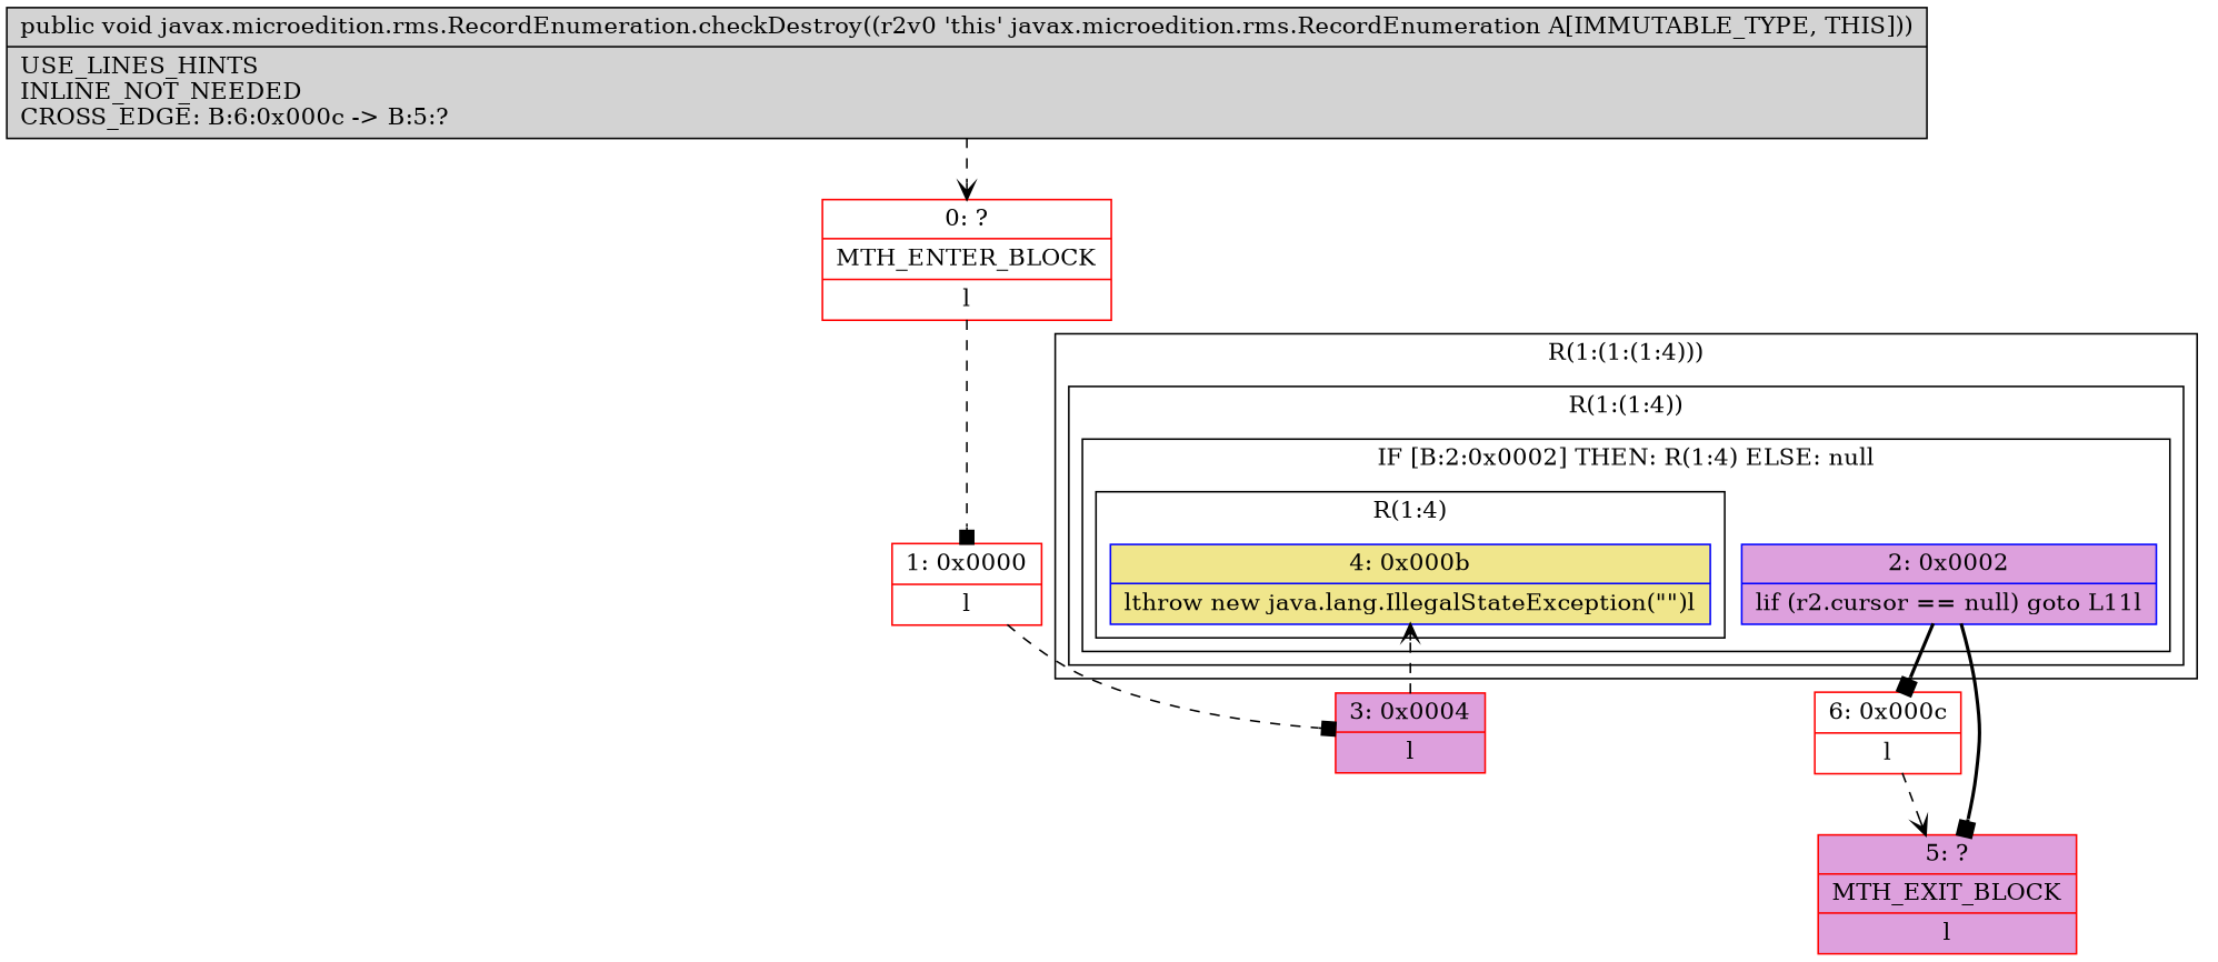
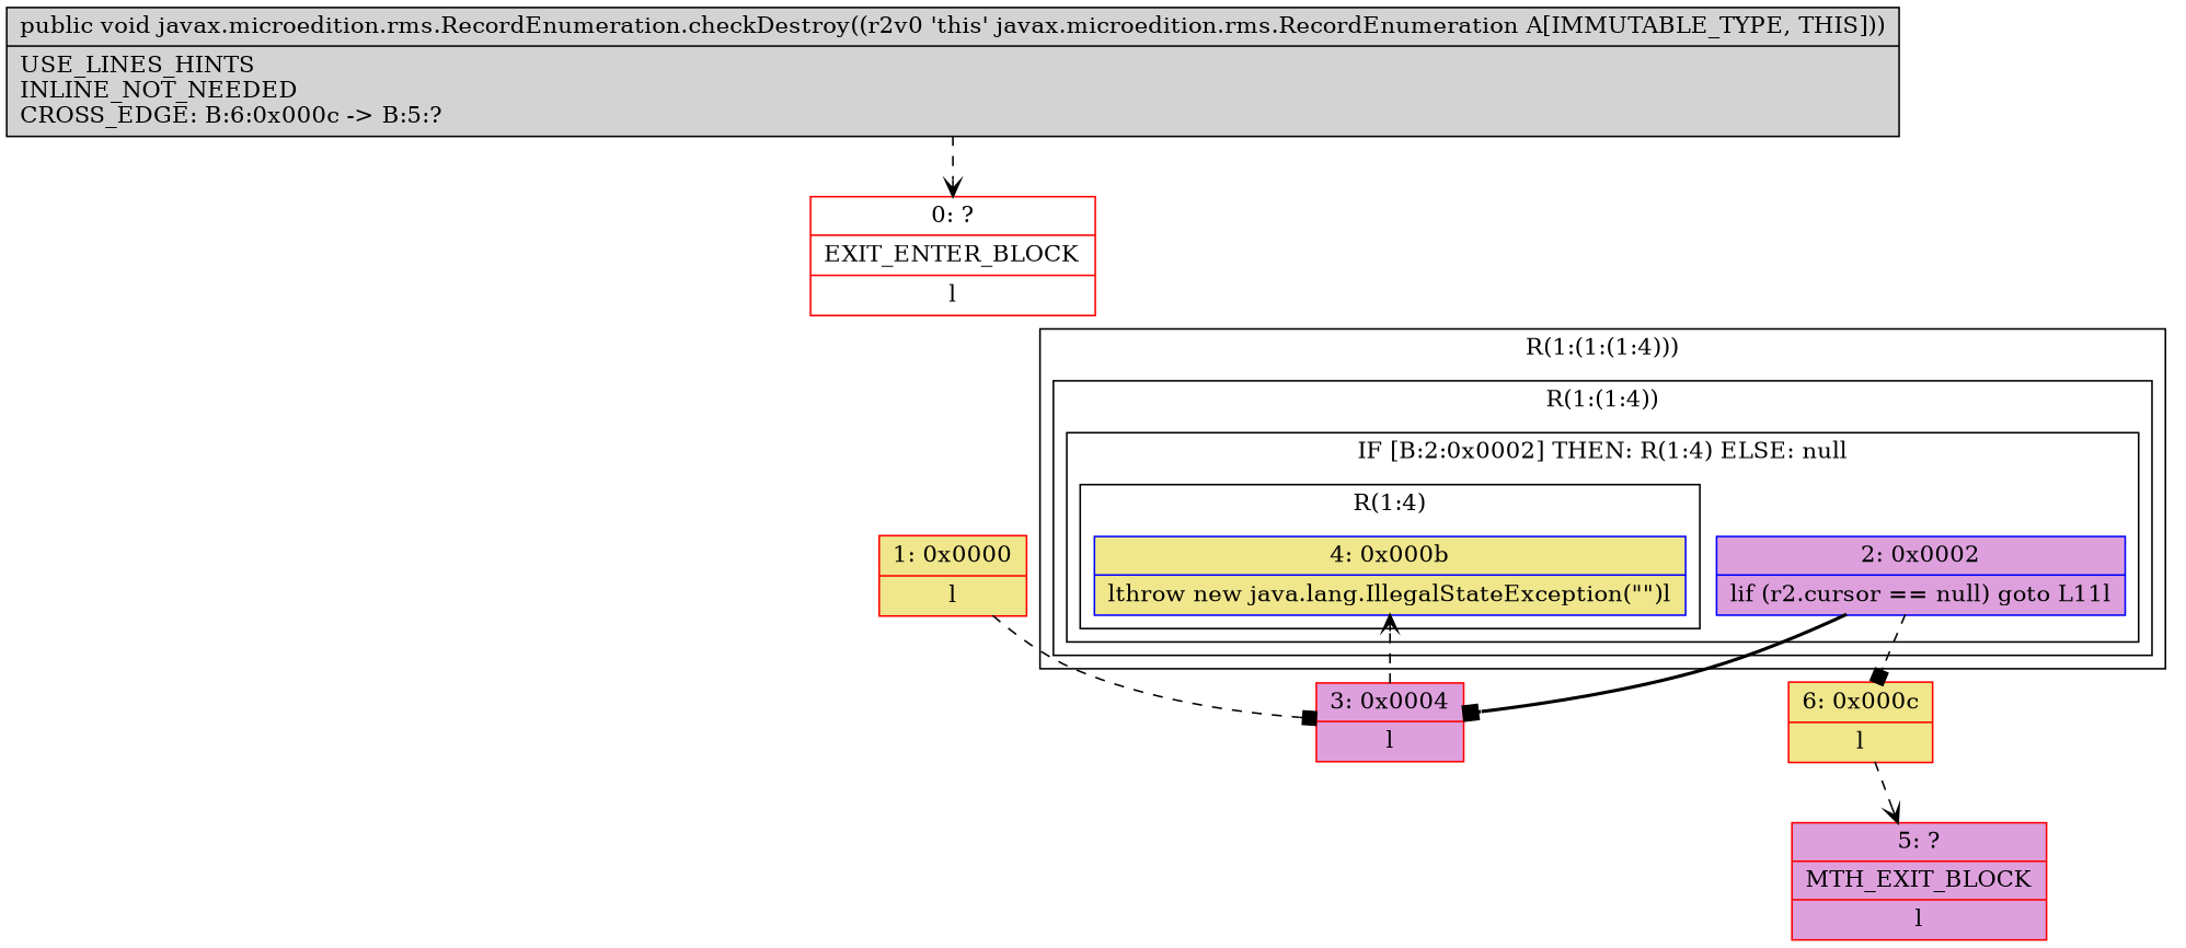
  digraph {
    node [color=red fillcolor=plum shape=record style=filled]
    edge [arrowhead=box style=dashed]
    n1 [color=blue fillcolor=khaki label="{4\:\ 0x000b|lthrow new java.lang.IllegalStateException(\"\")l}"]
    n2 [color=blue label="{2\:\ 0x0002|lif (r2.cursor == null) goto L11l}"]
    n3 [label="{3\:\ 0x0004|l}"]
-   n4 [fillcolor=white label="{6\:\ 0x000c|l}"]
+   n4 [fillcolor=khaki label="{6\:\ 0x000c|l}"]
    n5 [label="{5\:\ ?|MTH_EXIT_BLOCK\l|l}"]
-   n6 [fillcolor=white label="{0\:\ ?|MTH_ENTER_BLOCK\l|l}"]
-   n7 [fillcolor=white label="{1\:\ 0x0000|l}"]
+   n6 [fillcolor=white label="{0\:\ ?|EXIT_ENTER_BLOCK\l|l}"]
+   n7 [fillcolor=khaki label="{1\:\ 0x0000|l}"]
    n8 [fillcolor=lightgrey label="{public void javax.microedition.rms.RecordEnumeration.checkDestroy((r2v0 'this' javax.microedition.rms.RecordEnumeration A[IMMUTABLE_TYPE, THIS]))  | USE_LINES_HINTS\lINLINE_NOT_NEEDED\lCROSS_EDGE: B:6:0x000c \-\> B:5:?\l}" color=""]
    subgraph cluster_1 {
      label="R(1:(1:(1:4)))"
      subgraph cluster_2 {
        label="R(1:(1:4))"
        subgraph cluster_3 {
          label="IF [B:2:0x0002] THEN: R(1:4) ELSE: null"
          n2
          subgraph cluster_4 {
            label="R(1:4)"
            n1
          }
        }
      }
    }
-   n2 -> n5 [style=bold]
-   n2 -> n4 [style=bold]
+   n2 -> n3 [style=bold]
+   n2 -> n4
    n3 -> n1 [arrowhead=vee]
    n4 -> n5 [arrowhead=vee]
-   n6 -> n7
    n7 -> n3
    n8 -> n6 [arrowhead=vee]
  }
